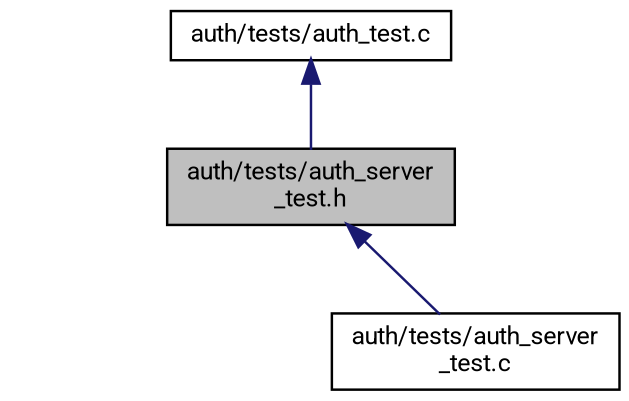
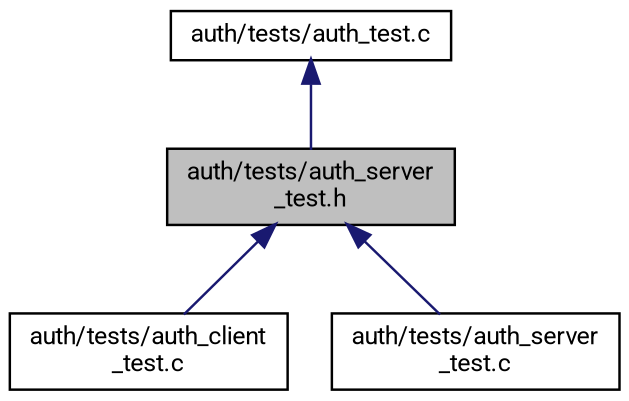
  digraph {
    fontname=Roboto
    node [color=black fillcolor=white fontname=Roboto fontsize=10 shape=record style=filled]
    edge [color=midnightblue dir=back fontname=Roboto fontsize=10 labelfontname=Helvetica labelfontsize=10 style=solid]
    n1 [fillcolor=grey75 fontcolor=black height=0.2 label="auth/tests/auth_server\l_test.h" width=0.4]
+   n2 [height=0.2 label="auth/tests/auth_client\l_test.c" width=0.4]
    n3 [height=0.2 label="auth/tests/auth_server\l_test.c" width=0.4]
    n4 [height=0.2 label="auth/tests/auth_test.c" width=0.4]
+   n1 -> n2
    n1 -> n3
    n4 -> n1
  }
